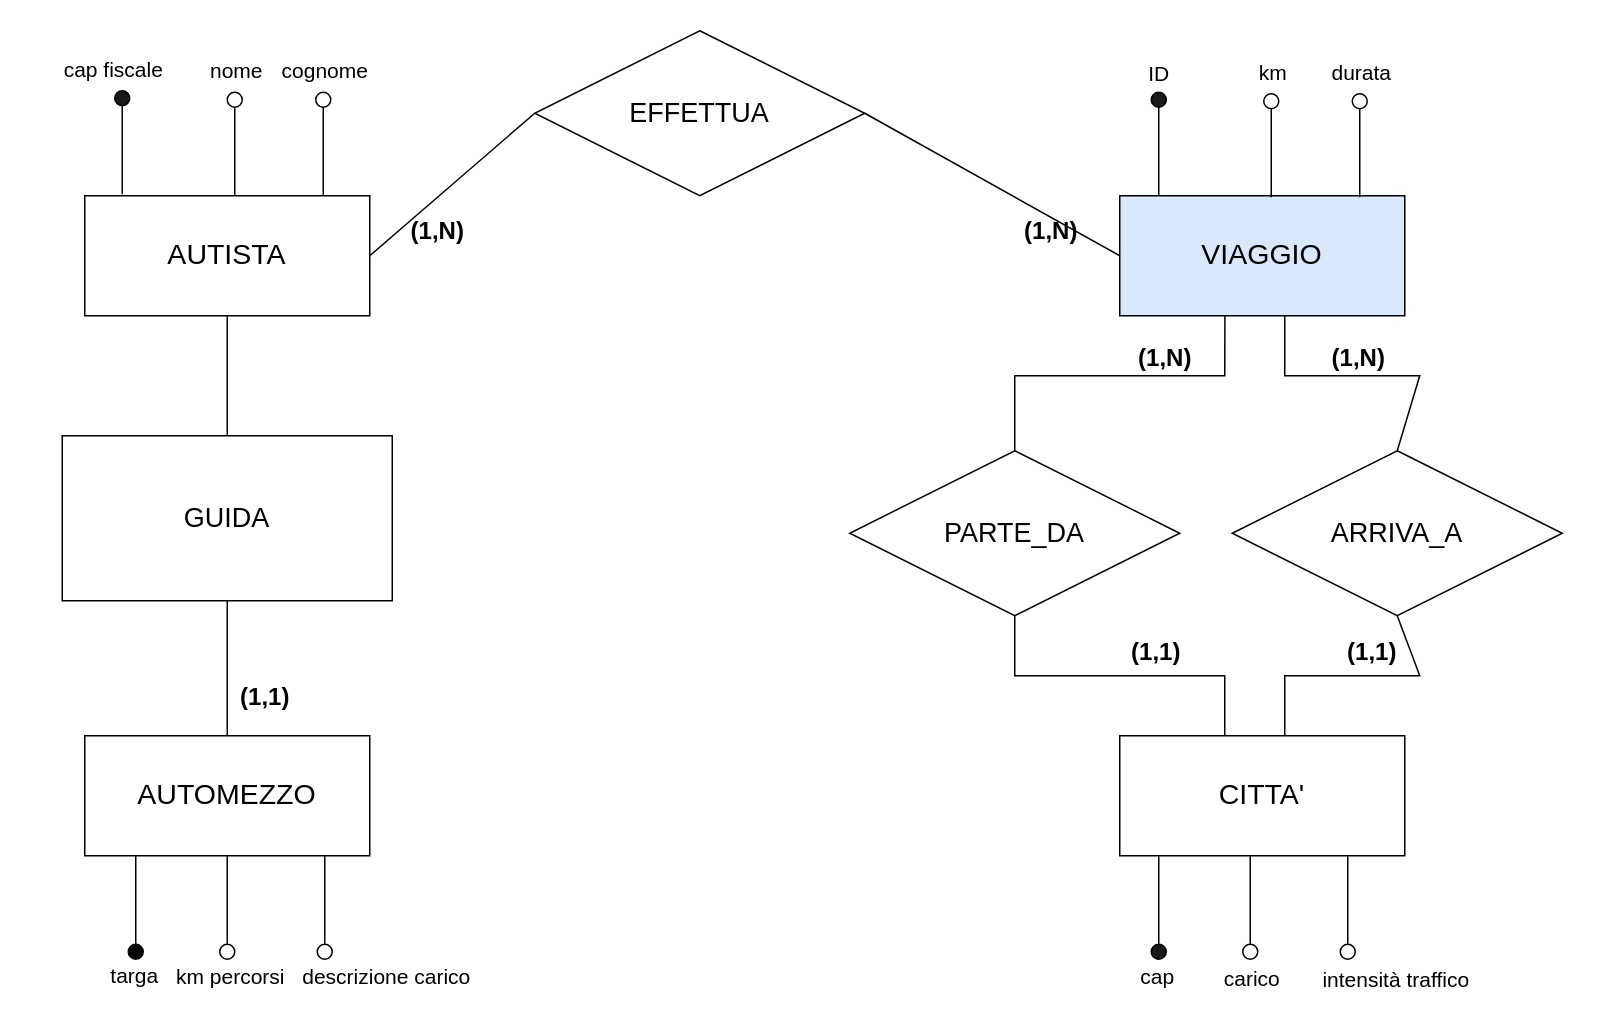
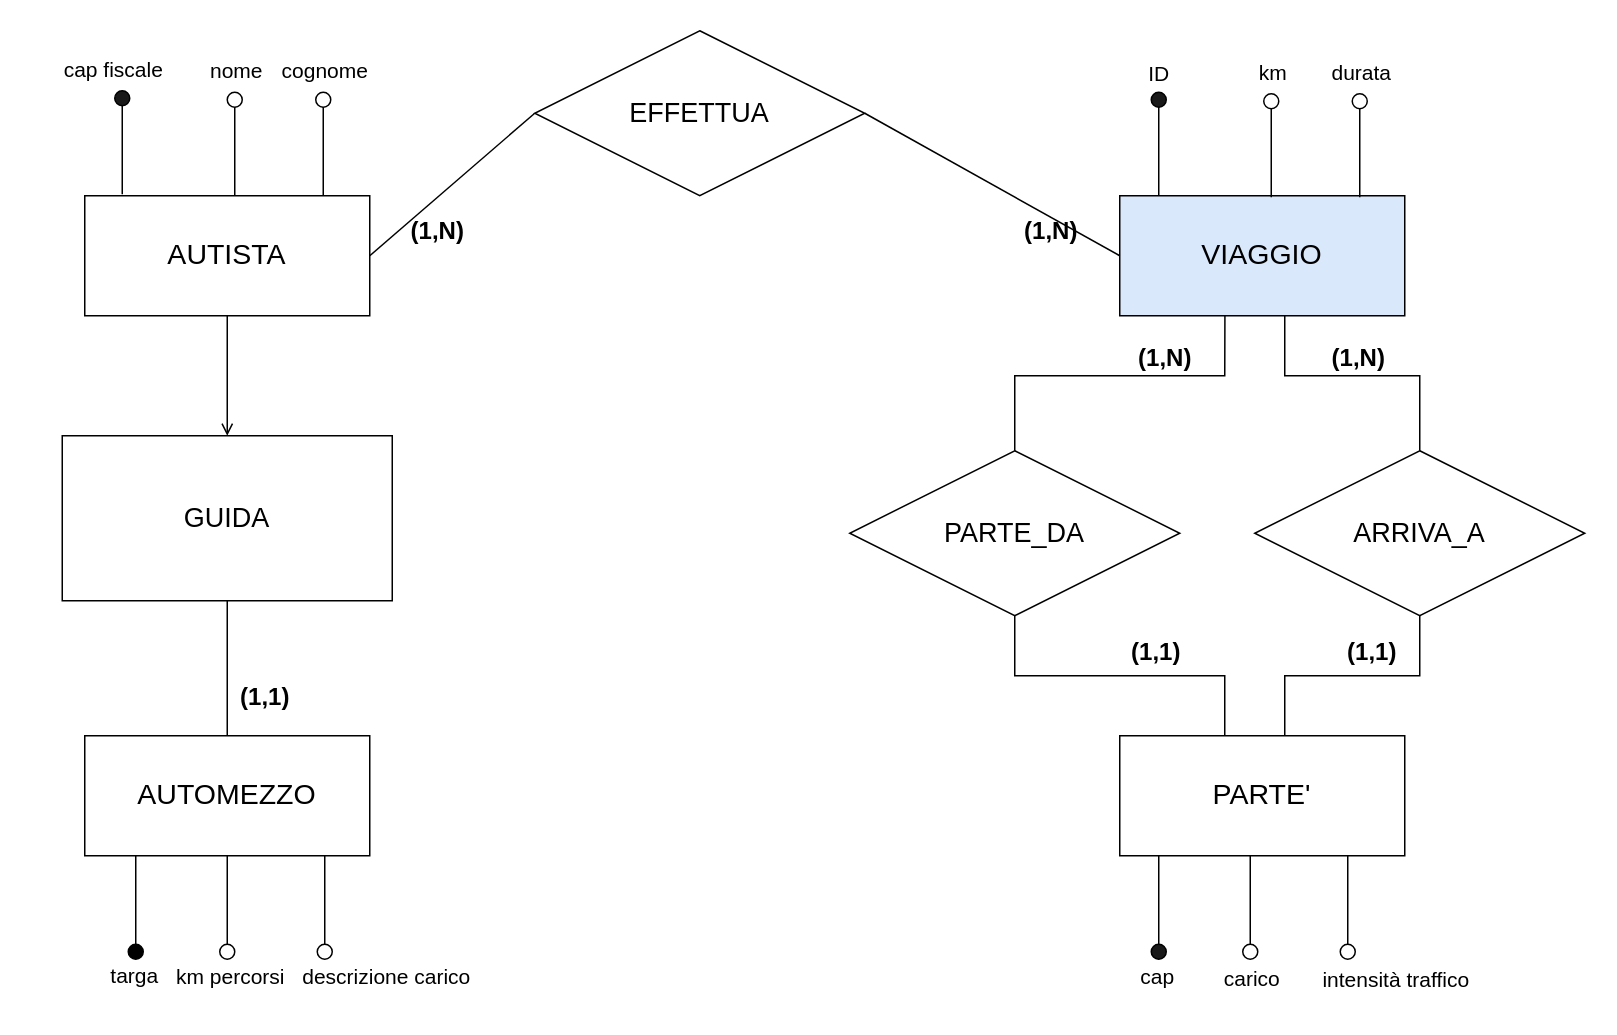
  <mxCell id="0" />
  <mxCell id="1" parent="0" />
  <mxCell id="2" value="&lt;font style=&quot;font-size: 19px;&quot;&gt;AUTISTA&lt;/font&gt;" style="rounded=0;whiteSpace=wrap;html=1;" vertex="1" parent="1"><mxGeometry x="56" y="130" width="190" height="80" as="geometry" /></mxCell>
  <mxCell id="3" value="&lt;font style=&quot;font-size: 19px;&quot;&gt;VIAGGIO&lt;/font&gt;" style="rounded=0;whiteSpace=wrap;html=1;fillColor=#dae8fc;" vertex="1" parent="1"><mxGeometry x="746" y="130" width="190" height="80" as="geometry" /></mxCell>
  <mxCell id="4" value="&lt;font style=&quot;font-size: 19px;&quot;&gt;AUTOMEZZO&lt;/font&gt;" style="rounded=0;whiteSpace=wrap;html=1;" vertex="1" parent="1"><mxGeometry x="56" y="490" width="190" height="80" as="geometry" /></mxCell>
- <mxCell id="5" value="&lt;font style=&quot;font-size: 19px;&quot;&gt;CITTA'&lt;/font&gt;" style="rounded=0;whiteSpace=wrap;html=1;" vertex="1" parent="1"><mxGeometry x="746" y="490" width="190" height="80" as="geometry" /></mxCell>
+ <mxCell id="5" value="&lt;font style=&quot;font-size: 19px;&quot;&gt;PARTE'&lt;/font&gt;" style="rounded=0;whiteSpace=wrap;html=1;" vertex="1" parent="1"><mxGeometry x="746" y="490" width="190" height="80" as="geometry" /></mxCell>
  <mxCell id="6" value="&lt;font style=&quot;font-size: 18px;&quot;&gt;EFFETTUA&lt;/font&gt;" style="rhombus;whiteSpace=wrap;html=1;" vertex="1" parent="1"><mxGeometry x="356" y="20" width="220" height="110" as="geometry" /></mxCell>
  <mxCell id="7" value="&lt;font style=&quot;font-size: 18px;&quot;&gt;GUIDA&lt;/font&gt;" style="whiteSpace=wrap;html=1;rounded=0;" vertex="1" parent="1"><mxGeometry x="41" y="290" width="220" height="110" as="geometry" /></mxCell>
  <mxCell id="8" value="&lt;font style=&quot;font-size: 18px;&quot;&gt;PARTE_DA&lt;/font&gt;" style="rhombus;whiteSpace=wrap;html=1;" vertex="1" parent="1"><mxGeometry x="566" y="300" width="220" height="110" as="geometry" /></mxCell>
- <mxCell id="9" value="&lt;font style=&quot;font-size: 18px;&quot;&gt;ARRIVA_&lt;/font&gt;&lt;span style=&quot;font-size: 18px; background-color: initial;&quot;&gt;A&lt;/span&gt;" style="rhombus;whiteSpace=wrap;html=1;" vertex="1" parent="1"><mxGeometry x="821" y="300" width="220" height="110" as="geometry" /></mxCell>
+ <mxCell id="9" value="&lt;font style=&quot;font-size: 18px;&quot;&gt;ARRIVA_&lt;/font&gt;&lt;span style=&quot;font-size: 18px; background-color: initial;&quot;&gt;A&lt;/span&gt;" style="rhombus;whiteSpace=wrap;html=1;" vertex="1" parent="1"><mxGeometry x="836" y="300" width="220" height="110" as="geometry" /></mxCell>
  <mxCell id="10" value="" style="endArrow=none;html=1;rounded=0;entryX=0.369;entryY=0.996;entryDx=0;entryDy=0;entryPerimeter=0;exitX=0.5;exitY=0;exitDx=0;exitDy=0;" edge="1" parent="1" source="8" target="3"><mxGeometry width="50" height="50" relative="1" as="geometry"><mxPoint x="506" y="390" as="sourcePoint" /><mxPoint x="556" y="340" as="targetPoint" /><Array as="points"><mxPoint x="676" y="250" /><mxPoint x="816" y="250" /></Array></mxGeometry></mxCell>
  <mxCell id="11" value="" style="endArrow=none;html=1;rounded=0;entryX=0.369;entryY=0.996;entryDx=0;entryDy=0;entryPerimeter=0;exitX=0.5;exitY=0;exitDx=0;exitDy=0;" edge="1" parent="1" source="9"><mxGeometry width="50" height="50" relative="1" as="geometry"><mxPoint x="716" y="300" as="sourcePoint" /><mxPoint x="856" y="210" as="targetPoint" /><Array as="points"><mxPoint x="946" y="250" /><mxPoint x="856" y="250" /></Array></mxGeometry></mxCell>
  <mxCell id="12" value="" style="endArrow=none;html=1;rounded=0;exitX=0.5;exitY=1;exitDx=0;exitDy=0;" edge="1" parent="1" source="8"><mxGeometry width="50" height="50" relative="1" as="geometry"><mxPoint x="936" y="470" as="sourcePoint" /><mxPoint x="816" y="490" as="targetPoint" /><Array as="points"><mxPoint x="676" y="450" /><mxPoint x="816" y="450" /></Array></mxGeometry></mxCell>
  <mxCell id="13" value="" style="endArrow=none;html=1;rounded=0;entryX=0.5;entryY=1;entryDx=0;entryDy=0;" edge="1" parent="1" target="9"><mxGeometry width="50" height="50" relative="1" as="geometry"><mxPoint x="856" y="490" as="sourcePoint" /><mxPoint x="896" y="450" as="targetPoint" /><Array as="points"><mxPoint x="856" y="450" /><mxPoint x="946" y="450" /></Array></mxGeometry></mxCell>
  <mxCell id="14" value="" style="endArrow=none;html=1;rounded=0;exitX=1;exitY=0.5;exitDx=0;exitDy=0;entryX=0;entryY=0.5;entryDx=0;entryDy=0;" edge="1" parent="1" source="2" target="6"><mxGeometry width="50" height="50" relative="1" as="geometry"><mxPoint x="546" y="350" as="sourcePoint" /><mxPoint x="596" y="300" as="targetPoint" /></mxGeometry></mxCell>
  <mxCell id="15" value="" style="endArrow=none;html=1;rounded=0;exitX=1;exitY=0.5;exitDx=0;exitDy=0;entryX=0;entryY=0.5;entryDx=0;entryDy=0;" edge="1" parent="1" source="6" target="3"><mxGeometry width="50" height="50" relative="1" as="geometry"><mxPoint x="546" y="350" as="sourcePoint" /><mxPoint x="596" y="300" as="targetPoint" /></mxGeometry></mxCell>
- <mxCell id="16" value="" style="endArrow=none;html=1;rounded=0;exitX=0.5;exitY=1;exitDx=0;exitDy=0;entryX=0.5;entryY=0;entryDx=0;entryDy=0;" edge="1" parent="1" source="2" target="7"><mxGeometry width="50" height="50" relative="1" as="geometry"><mxPoint x="546" y="350" as="sourcePoint" /><mxPoint x="596" y="300" as="targetPoint" /></mxGeometry></mxCell>
+ <mxCell id="16" value="" style="endArrow=open;html=1;rounded=0;exitX=0.5;exitY=1;exitDx=0;exitDy=0;entryX=0.5;entryY=0;entryDx=0;entryDy=0;" edge="1" parent="1" source="2" target="7"><mxGeometry width="50" height="50" relative="1" as="geometry"><mxPoint x="546" y="350" as="sourcePoint" /><mxPoint x="596" y="300" as="targetPoint" /></mxGeometry></mxCell>
  <mxCell id="17" value="" style="endArrow=none;html=1;rounded=0;exitX=0.5;exitY=1;exitDx=0;exitDy=0;entryX=0.5;entryY=0;entryDx=0;entryDy=0;" edge="1" parent="1" source="7" target="4"><mxGeometry width="50" height="50" relative="1" as="geometry"><mxPoint x="546" y="350" as="sourcePoint" /><mxPoint x="596" y="300" as="targetPoint" /></mxGeometry></mxCell>
  <mxCell id="18" value="" style="endArrow=none;html=1;rounded=0;" edge="1" parent="1"><mxGeometry width="50" height="50" relative="1" as="geometry"><mxPoint x="81" y="129" as="sourcePoint" /><mxPoint x="81" y="69" as="targetPoint" /></mxGeometry></mxCell>
  <mxCell id="19" value="" style="ellipse;whiteSpace=wrap;html=1;fillColor=#191919;" vertex="1" parent="1"><mxGeometry x="76" y="60" width="10" height="10" as="geometry" /></mxCell>
  <mxCell id="20" value="&lt;font style=&quot;font-size: 14px;&quot;&gt;cap fiscale&lt;/font&gt;" style="text;html=1;align=center;verticalAlign=middle;resizable=0;points=[];autosize=1;strokeColor=none;fillColor=none;" vertex="1" parent="1"><mxGeometry x="20" y="31" width="110" height="30" as="geometry" /></mxCell>
  <mxCell id="21" value="" style="endArrow=none;html=1;rounded=0;" edge="1" parent="1"><mxGeometry width="50" height="50" relative="1" as="geometry"><mxPoint x="156" y="130" as="sourcePoint" /><mxPoint x="156" y="70" as="targetPoint" /></mxGeometry></mxCell>
  <mxCell id="22" value="" style="ellipse;whiteSpace=wrap;html=1;fillColor=#FFFFFF;" vertex="1" parent="1"><mxGeometry x="151" y="61" width="10" height="10" as="geometry" /></mxCell>
  <mxCell id="23" value="&lt;font style=&quot;font-size: 14px;&quot;&gt;nome&lt;/font&gt;" style="text;html=1;align=center;verticalAlign=middle;resizable=0;points=[];autosize=1;strokeColor=none;fillColor=none;" vertex="1" parent="1"><mxGeometry x="127" y="32" width="60" height="30" as="geometry" /></mxCell>
  <mxCell id="24" value="" style="endArrow=none;html=1;rounded=0;" edge="1" parent="1"><mxGeometry width="50" height="50" relative="1" as="geometry"><mxPoint x="215" y="130" as="sourcePoint" /><mxPoint x="215" y="70" as="targetPoint" /></mxGeometry></mxCell>
  <mxCell id="25" value="" style="ellipse;whiteSpace=wrap;html=1;fillColor=#FFFFFF;" vertex="1" parent="1"><mxGeometry x="210" y="61" width="10" height="10" as="geometry" /></mxCell>
  <mxCell id="26" value="&lt;font style=&quot;font-size: 14px;&quot;&gt;cognome&lt;/font&gt;" style="text;html=1;align=center;verticalAlign=middle;resizable=0;points=[];autosize=1;strokeColor=none;fillColor=none;" vertex="1" parent="1"><mxGeometry x="176" y="32" width="80" height="30" as="geometry" /></mxCell>
  <mxCell id="27" value="" style="endArrow=none;html=1;rounded=0;" edge="1" parent="1"><mxGeometry width="50" height="50" relative="1" as="geometry"><mxPoint x="772" y="130" as="sourcePoint" /><mxPoint x="772" y="70" as="targetPoint" /></mxGeometry></mxCell>
  <mxCell id="28" value="" style="ellipse;whiteSpace=wrap;html=1;fillColor=#191919;" vertex="1" parent="1"><mxGeometry x="767" y="61" width="10" height="10" as="geometry" /></mxCell>
  <mxCell id="29" value="&lt;font style=&quot;font-size: 14px;&quot;&gt;ID&lt;/font&gt;" style="text;html=1;align=center;verticalAlign=middle;resizable=0;points=[];autosize=1;strokeColor=none;fillColor=none;" vertex="1" parent="1"><mxGeometry x="752" y="34" width="40" height="30" as="geometry" /></mxCell>
  <mxCell id="30" value="" style="endArrow=none;html=1;rounded=0;" edge="1" parent="1"><mxGeometry width="50" height="50" relative="1" as="geometry"><mxPoint x="847" y="131" as="sourcePoint" /><mxPoint x="847" y="71" as="targetPoint" /></mxGeometry></mxCell>
  <mxCell id="31" value="" style="ellipse;whiteSpace=wrap;html=1;fillColor=#FFFFFF;" vertex="1" parent="1"><mxGeometry x="842" y="62" width="10" height="10" as="geometry" /></mxCell>
  <mxCell id="32" value="&lt;font style=&quot;font-size: 14px;&quot;&gt;km&lt;/font&gt;" style="text;html=1;align=center;verticalAlign=middle;resizable=0;points=[];autosize=1;strokeColor=none;fillColor=none;" vertex="1" parent="1"><mxGeometry x="828" y="33" width="40" height="30" as="geometry" /></mxCell>
  <mxCell id="33" value="" style="endArrow=none;html=1;rounded=0;" edge="1" parent="1"><mxGeometry width="50" height="50" relative="1" as="geometry"><mxPoint x="906" y="131" as="sourcePoint" /><mxPoint x="906" y="71" as="targetPoint" /></mxGeometry></mxCell>
  <mxCell id="34" value="" style="ellipse;whiteSpace=wrap;html=1;fillColor=#FFFFFF;" vertex="1" parent="1"><mxGeometry x="901" y="62" width="10" height="10" as="geometry" /></mxCell>
  <mxCell id="35" value="&lt;font style=&quot;font-size: 14px;&quot;&gt;durata&lt;/font&gt;" style="text;html=1;align=center;verticalAlign=middle;resizable=0;points=[];autosize=1;strokeColor=none;fillColor=none;" vertex="1" parent="1"><mxGeometry x="877" y="33" width="60" height="30" as="geometry" /></mxCell>
  <mxCell id="36" value="" style="endArrow=none;html=1;rounded=0;exitX=0.179;exitY=1.003;exitDx=0;exitDy=0;exitPerimeter=0;" edge="1" parent="1" source="4"><mxGeometry width="50" height="50" relative="1" as="geometry"><mxPoint x="211" y="639" as="sourcePoint" /><mxPoint x="90" y="629" as="targetPoint" /></mxGeometry></mxCell>
  <mxCell id="37" value="" style="ellipse;whiteSpace=wrap;html=1;fillColor=#000000;" vertex="1" parent="1"><mxGeometry x="85" y="629" width="10" height="10" as="geometry" /></mxCell>
  <mxCell id="38" value="" style="endArrow=none;html=1;rounded=0;exitX=0.179;exitY=1.003;exitDx=0;exitDy=0;exitPerimeter=0;" edge="1" parent="1"><mxGeometry width="50" height="50" relative="1" as="geometry"><mxPoint x="151" y="570" as="sourcePoint" /><mxPoint x="151" y="629" as="targetPoint" /></mxGeometry></mxCell>
  <mxCell id="39" value="" style="ellipse;whiteSpace=wrap;html=1;" vertex="1" parent="1"><mxGeometry x="146" y="629" width="10" height="10" as="geometry" /></mxCell>
  <mxCell id="40" value="" style="endArrow=none;html=1;rounded=0;exitX=0.179;exitY=1.003;exitDx=0;exitDy=0;exitPerimeter=0;" edge="1" parent="1"><mxGeometry width="50" height="50" relative="1" as="geometry"><mxPoint x="216" y="570" as="sourcePoint" /><mxPoint x="216" y="629" as="targetPoint" /></mxGeometry></mxCell>
  <mxCell id="41" value="" style="ellipse;whiteSpace=wrap;html=1;" vertex="1" parent="1"><mxGeometry x="211" y="629" width="10" height="10" as="geometry" /></mxCell>
  <mxCell id="42" value="" style="endArrow=none;html=1;rounded=0;exitX=0.179;exitY=1.003;exitDx=0;exitDy=0;exitPerimeter=0;" edge="1" parent="1"><mxGeometry width="50" height="50" relative="1" as="geometry"><mxPoint x="772" y="570" as="sourcePoint" /><mxPoint x="772" y="629" as="targetPoint" /></mxGeometry></mxCell>
  <mxCell id="43" value="" style="ellipse;whiteSpace=wrap;html=1;fillColor=#191919;" vertex="1" parent="1"><mxGeometry x="767" y="629" width="10" height="10" as="geometry" /></mxCell>
  <mxCell id="44" value="" style="endArrow=none;html=1;rounded=0;exitX=0.179;exitY=1.003;exitDx=0;exitDy=0;exitPerimeter=0;" edge="1" parent="1"><mxGeometry width="50" height="50" relative="1" as="geometry"><mxPoint x="833" y="570" as="sourcePoint" /><mxPoint x="833" y="629" as="targetPoint" /></mxGeometry></mxCell>
  <mxCell id="45" value="" style="ellipse;whiteSpace=wrap;html=1;" vertex="1" parent="1"><mxGeometry x="828" y="629" width="10" height="10" as="geometry" /></mxCell>
  <mxCell id="46" value="" style="endArrow=none;html=1;rounded=0;exitX=0.179;exitY=1.003;exitDx=0;exitDy=0;exitPerimeter=0;" edge="1" parent="1"><mxGeometry width="50" height="50" relative="1" as="geometry"><mxPoint x="898" y="570" as="sourcePoint" /><mxPoint x="898" y="629" as="targetPoint" /></mxGeometry></mxCell>
  <mxCell id="47" value="" style="ellipse;whiteSpace=wrap;html=1;" vertex="1" parent="1"><mxGeometry x="893" y="629" width="10" height="10" as="geometry" /></mxCell>
  <mxCell id="48" value="&lt;font style=&quot;font-size: 14px;&quot;&gt;cap&lt;/font&gt;" style="text;html=1;align=center;verticalAlign=middle;resizable=0;points=[];autosize=1;strokeColor=none;fillColor=none;" vertex="1" parent="1"><mxGeometry x="746" y="636" width="50" height="30" as="geometry" /></mxCell>
  <mxCell id="49" value="&lt;font style=&quot;font-size: 14px;&quot;&gt;intensità traffico&lt;/font&gt;" style="text;html=1;align=center;verticalAlign=middle;resizable=0;points=[];autosize=1;strokeColor=none;fillColor=none;" vertex="1" parent="1"><mxGeometry x="870" y="638" width="120" height="30" as="geometry" /></mxCell>
  <mxCell id="50" value="&lt;font style=&quot;font-size: 14px;&quot;&gt;carico&lt;/font&gt;" style="text;html=1;align=center;verticalAlign=middle;resizable=0;points=[];autosize=1;strokeColor=none;fillColor=none;" vertex="1" parent="1"><mxGeometry x="784" y="637" width="100" height="30" as="geometry" /></mxCell>
  <mxCell id="51" value="&lt;font style=&quot;font-size: 14px;&quot;&gt;targa&lt;/font&gt;" style="text;html=1;align=center;verticalAlign=middle;resizable=0;points=[];autosize=1;strokeColor=none;fillColor=none;" vertex="1" parent="1"><mxGeometry x="59" y="635" width="60" height="30" as="geometry" /></mxCell>
  <mxCell id="52" value="&lt;font style=&quot;font-size: 14px;&quot;&gt;km percorsi&lt;/font&gt;" style="text;html=1;align=center;verticalAlign=middle;resizable=0;points=[];autosize=1;strokeColor=none;fillColor=none;" vertex="1" parent="1"><mxGeometry x="103" y="636" width="100" height="30" as="geometry" /></mxCell>
  <mxCell id="53" value="&lt;font style=&quot;font-size: 14px;&quot;&gt;descrizione carico&lt;/font&gt;" style="text;html=1;align=center;verticalAlign=middle;resizable=0;points=[];autosize=1;strokeColor=none;fillColor=none;" vertex="1" parent="1"><mxGeometry x="187" y="636" width="140" height="30" as="geometry" /></mxCell>
  <mxCell id="54" value="&lt;font style=&quot;font-size: 16px;&quot;&gt;&lt;b&gt;(1,N)&lt;/b&gt;&lt;/font&gt;" style="text;html=1;align=center;verticalAlign=middle;resizable=0;points=[];autosize=1;strokeColor=none;fillColor=none;" vertex="1" parent="1"><mxGeometry x="670" y="138" width="60" height="30" as="geometry" /></mxCell>
  <mxCell id="55" value="&lt;font style=&quot;font-size: 16px;&quot;&gt;&lt;b&gt;(1,N)&lt;/b&gt;&lt;/font&gt;" style="text;html=1;align=center;verticalAlign=middle;resizable=0;points=[];autosize=1;strokeColor=none;fillColor=none;" vertex="1" parent="1"><mxGeometry x="261" y="138" width="60" height="30" as="geometry" /></mxCell>
  <mxCell id="56" value="&lt;font style=&quot;font-size: 16px;&quot;&gt;&lt;b&gt;(1,1)&lt;/b&gt;&lt;/font&gt;" style="text;html=1;align=center;verticalAlign=middle;resizable=0;points=[];autosize=1;strokeColor=none;fillColor=none;" vertex="1" parent="1"><mxGeometry x="146" y="449" width="60" height="30" as="geometry" /></mxCell>
  <mxCell id="57" value="&lt;font style=&quot;font-size: 16px;&quot;&gt;&lt;b&gt;(1,1)&lt;/b&gt;&lt;/font&gt;" style="text;html=1;align=center;verticalAlign=middle;resizable=0;points=[];autosize=1;strokeColor=none;fillColor=none;" vertex="1" parent="1"><mxGeometry x="740" y="419" width="60" height="30" as="geometry" /></mxCell>
  <mxCell id="58" value="&lt;font style=&quot;font-size: 16px;&quot;&gt;&lt;b&gt;(1,1)&lt;/b&gt;&lt;/font&gt;" style="text;html=1;align=center;verticalAlign=middle;resizable=0;points=[];autosize=1;strokeColor=none;fillColor=none;" vertex="1" parent="1"><mxGeometry x="884" y="419" width="60" height="30" as="geometry" /></mxCell>
  <mxCell id="59" value="&lt;font style=&quot;font-size: 16px;&quot;&gt;&lt;b&gt;(1,N)&lt;/b&gt;&lt;/font&gt;" style="text;html=1;align=center;verticalAlign=middle;resizable=0;points=[];autosize=1;strokeColor=none;fillColor=none;" vertex="1" parent="1"><mxGeometry x="746" y="223" width="60" height="30" as="geometry" /></mxCell>
  <mxCell id="60" value="&lt;font style=&quot;font-size: 16px;&quot;&gt;&lt;b&gt;(1,N)&lt;/b&gt;&lt;/font&gt;" style="text;html=1;align=center;verticalAlign=middle;resizable=0;points=[];autosize=1;strokeColor=none;fillColor=none;" vertex="1" parent="1"><mxGeometry x="875" y="223" width="60" height="30" as="geometry" /></mxCell>
